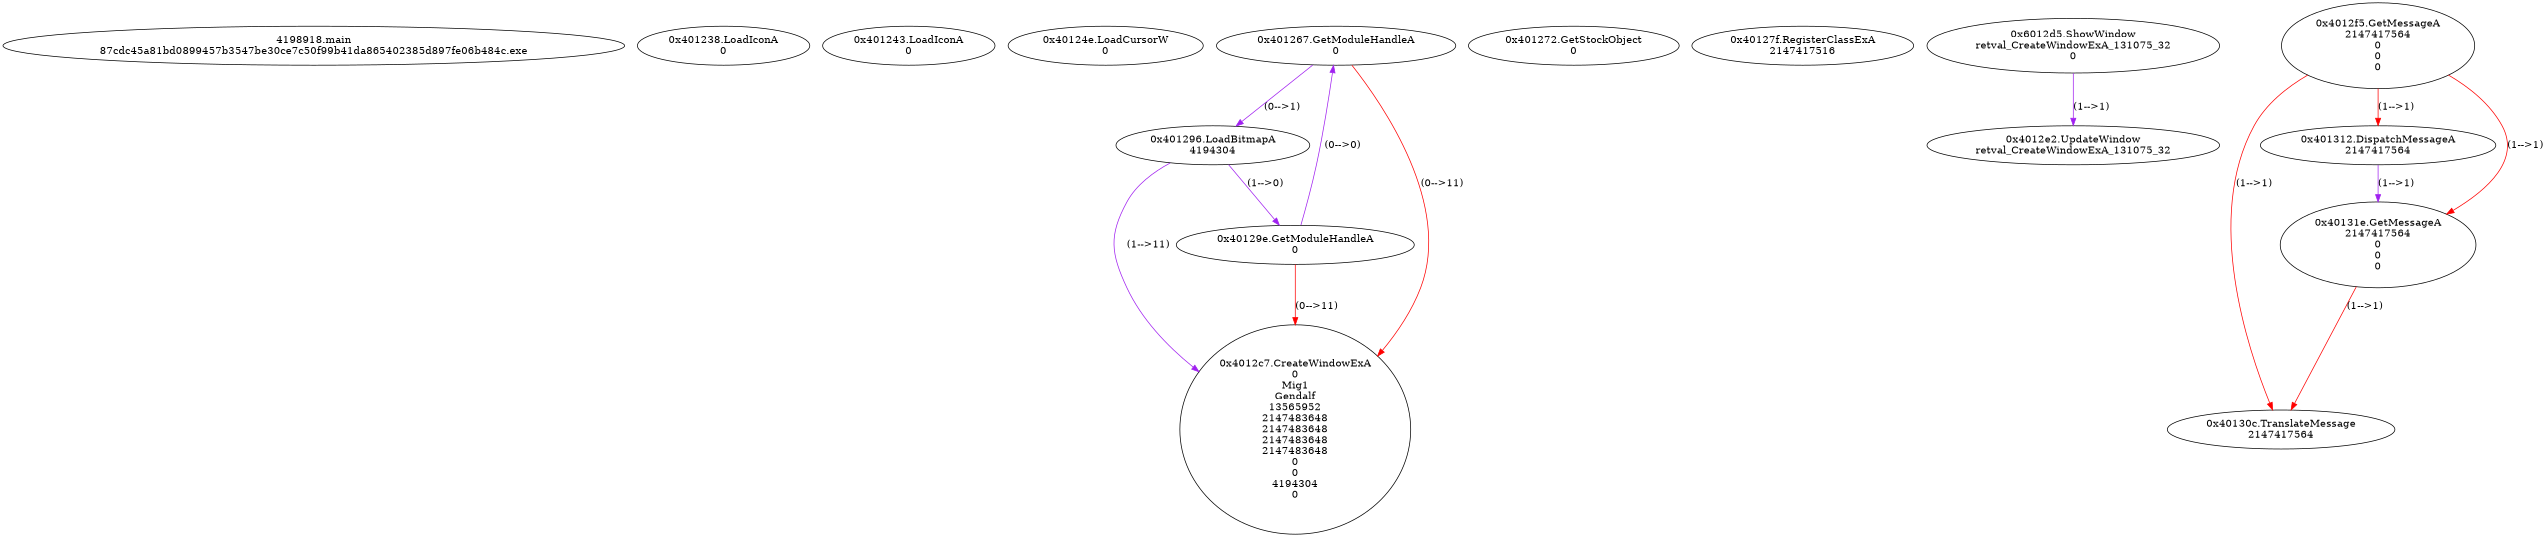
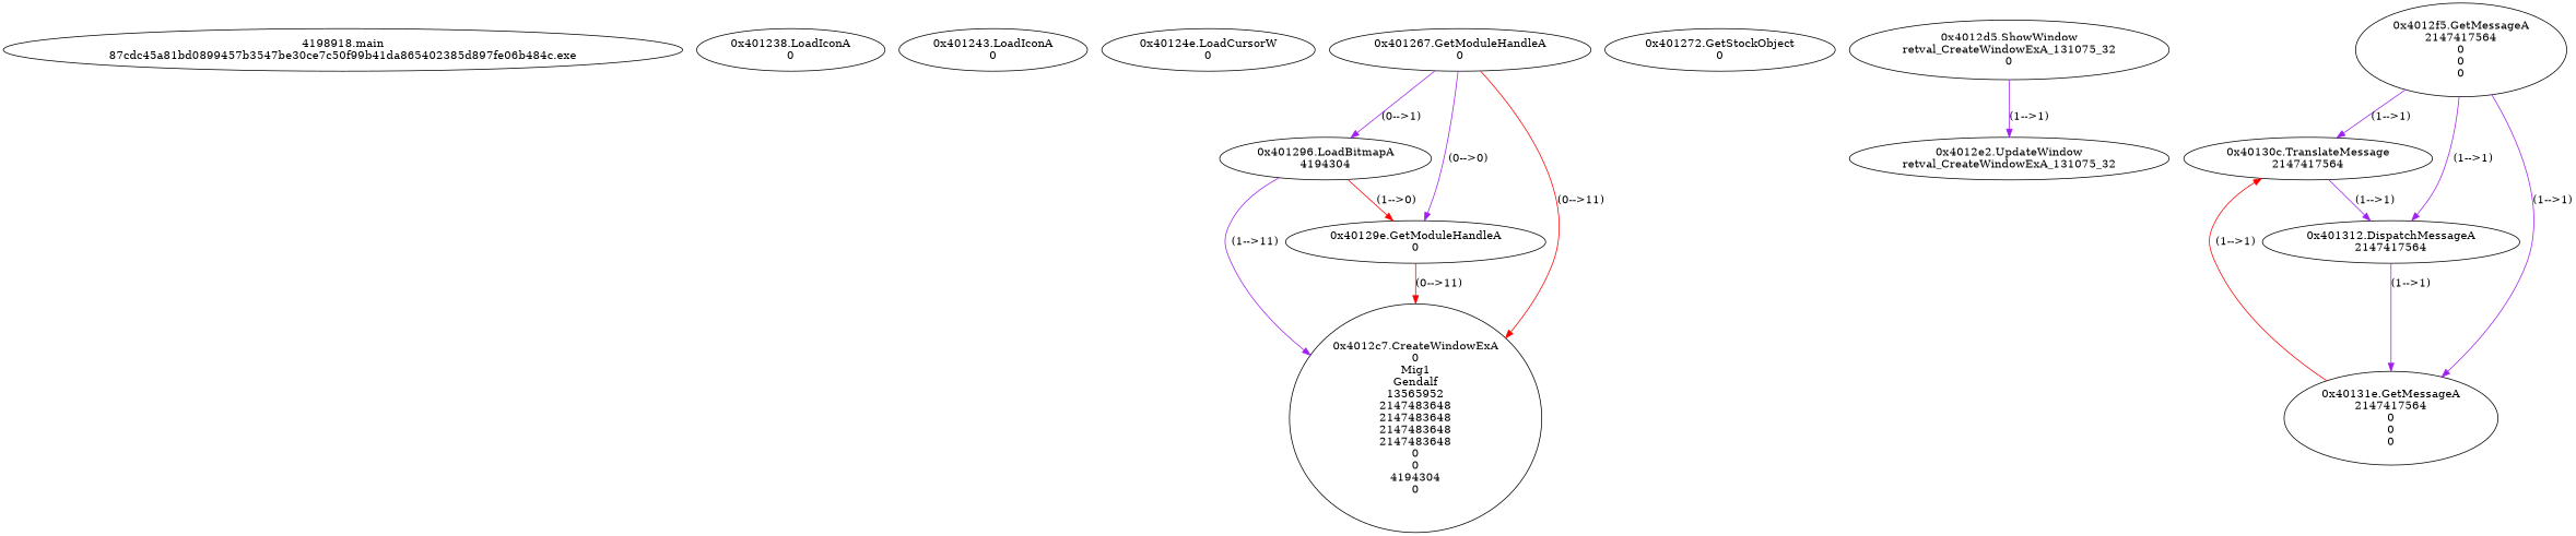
  digraph {
    edge [color=purple]
    n1 [label="4198918.main\n87cdc45a81bd0899457b3547be30ce7c50f99b41da865402385d897fe06b484c.exe"]
    n2 [label="0x401238.LoadIconA\n0\n"]
    n3 [label="0x401243.LoadIconA\n0\n"]
    n4 [label="0x40124e.LoadCursorW\n0\n"]
    n5 [label="0x401267.GetModuleHandleA\n0"]
    n6 [label="0x401296.LoadBitmapA\n4194304\n"]
    n7 [label="0x40129e.GetModuleHandleA\n0"]
    n8 [label="0x4012c7.CreateWindowExA\n0\nMig1\nGendalf\n13565952\n2147483648\n2147483648\n2147483648\n2147483648\n0\n0\n4194304\n0"]
    n9 [label="0x401272.GetStockObject\n0"]
-   n10 [label="0x40127f.RegisterClassExA\n2147417516"]
-   n11 [label="0x6012d5.ShowWindow\nretval_CreateWindowExA_131075_32\n0"]
+   n11 [label="0x4012d5.ShowWindow\nretval_CreateWindowExA_131075_32\n0"]
    n12 [label="0x4012e2.UpdateWindow\nretval_CreateWindowExA_131075_32"]
    n13 [label="0x4012f5.GetMessageA\n2147417564\n0\n0\n0"]
    n14 [label="0x40130c.TranslateMessage\n2147417564"]
    n15 [label="0x401312.DispatchMessageA\n2147417564"]
    n16 [label="0x40131e.GetMessageA\n2147417564\n0\n0\n0"]
    n5 -> n6 [label="(0-->1)"]
-   n7 -> n5 [label="(0-->0)"]
+   n5 -> n7 [label="(0-->0)"]
    n5 -> n8 [color=red label="(0-->11)"]
-   n6 -> n7 [label="(1-->0)"]
+   n6 -> n7 [color=red label="(1-->0)"]
    n6 -> n8 [label="(1-->11)"]
    n7 -> n8 [color=red label="(0-->11)"]
    n11 -> n12 [label="(1-->1)"]
-   n13 -> n14 [color=red label="(1-->1)"]
-   n13 -> n15 [color=red label="(1-->1)"]
-   n13 -> n16 [color=red label="(1-->1)"]
+   n13 -> n14 [label="(1-->1)"]
+   n13 -> n15 [label="(1-->1)"]
+   n13 -> n16 [label="(1-->1)"]
+   n14 -> n15 [label="(1-->1)"]
    n15 -> n16 [label="(1-->1)"]
    n16 -> n14 [color=red label="(1-->1)"]
  }
